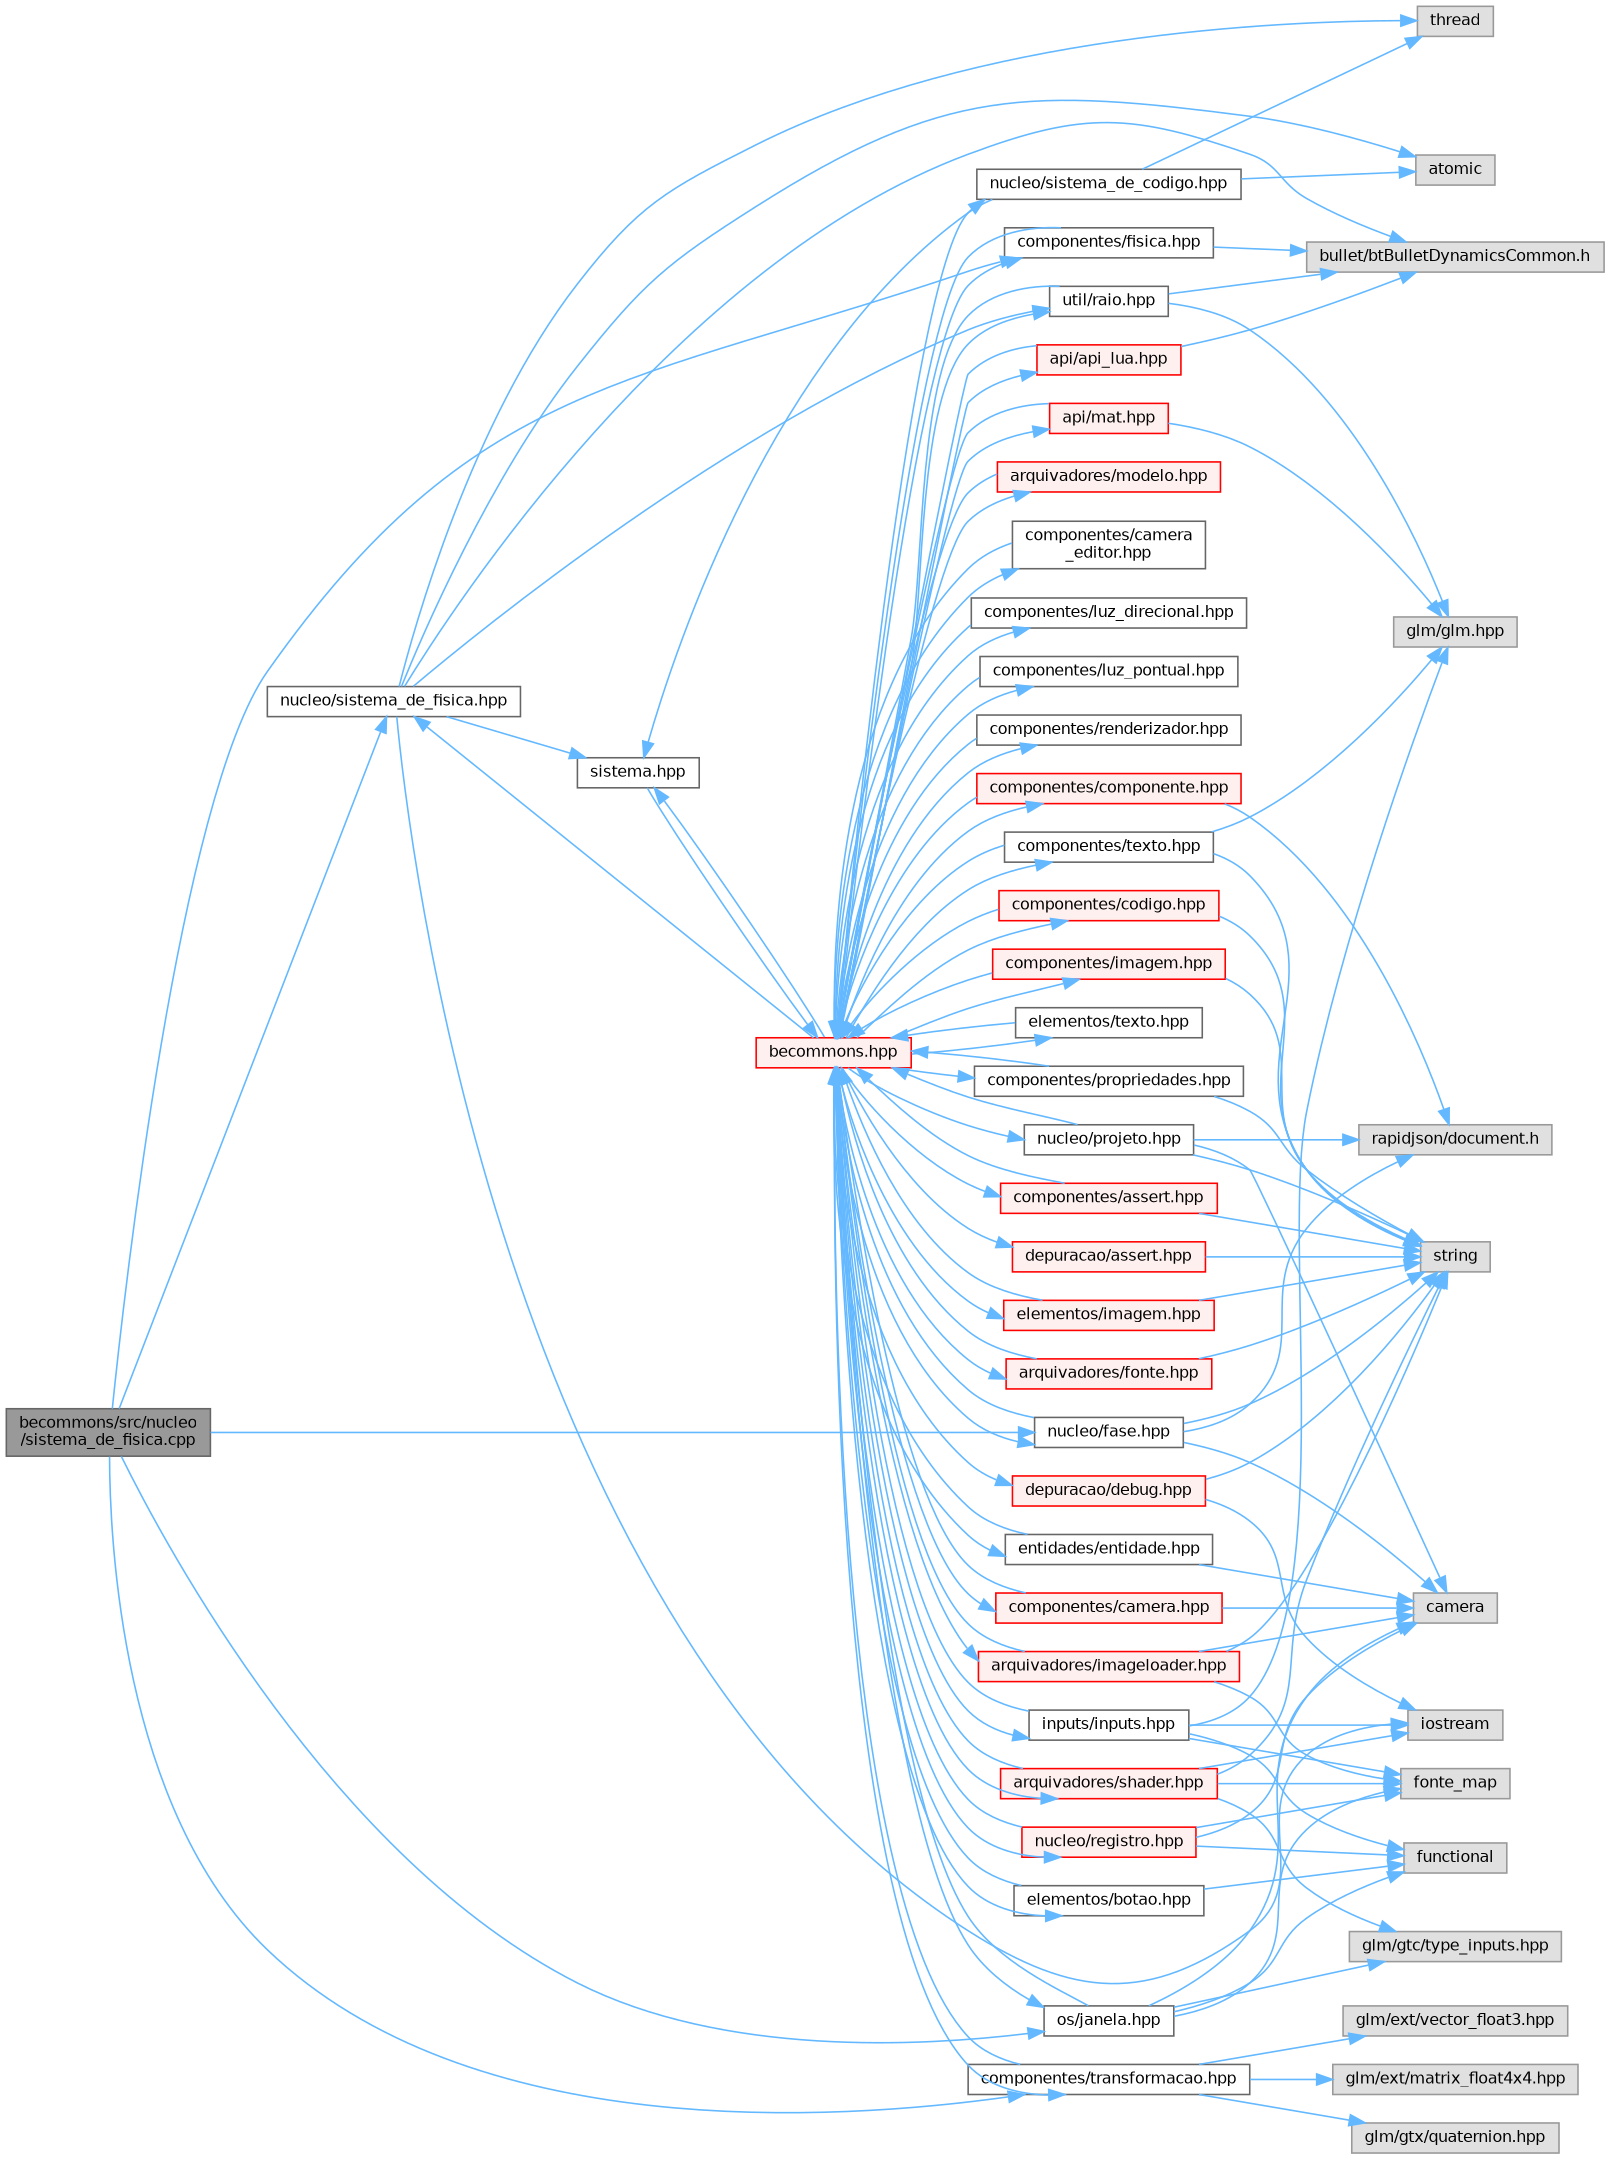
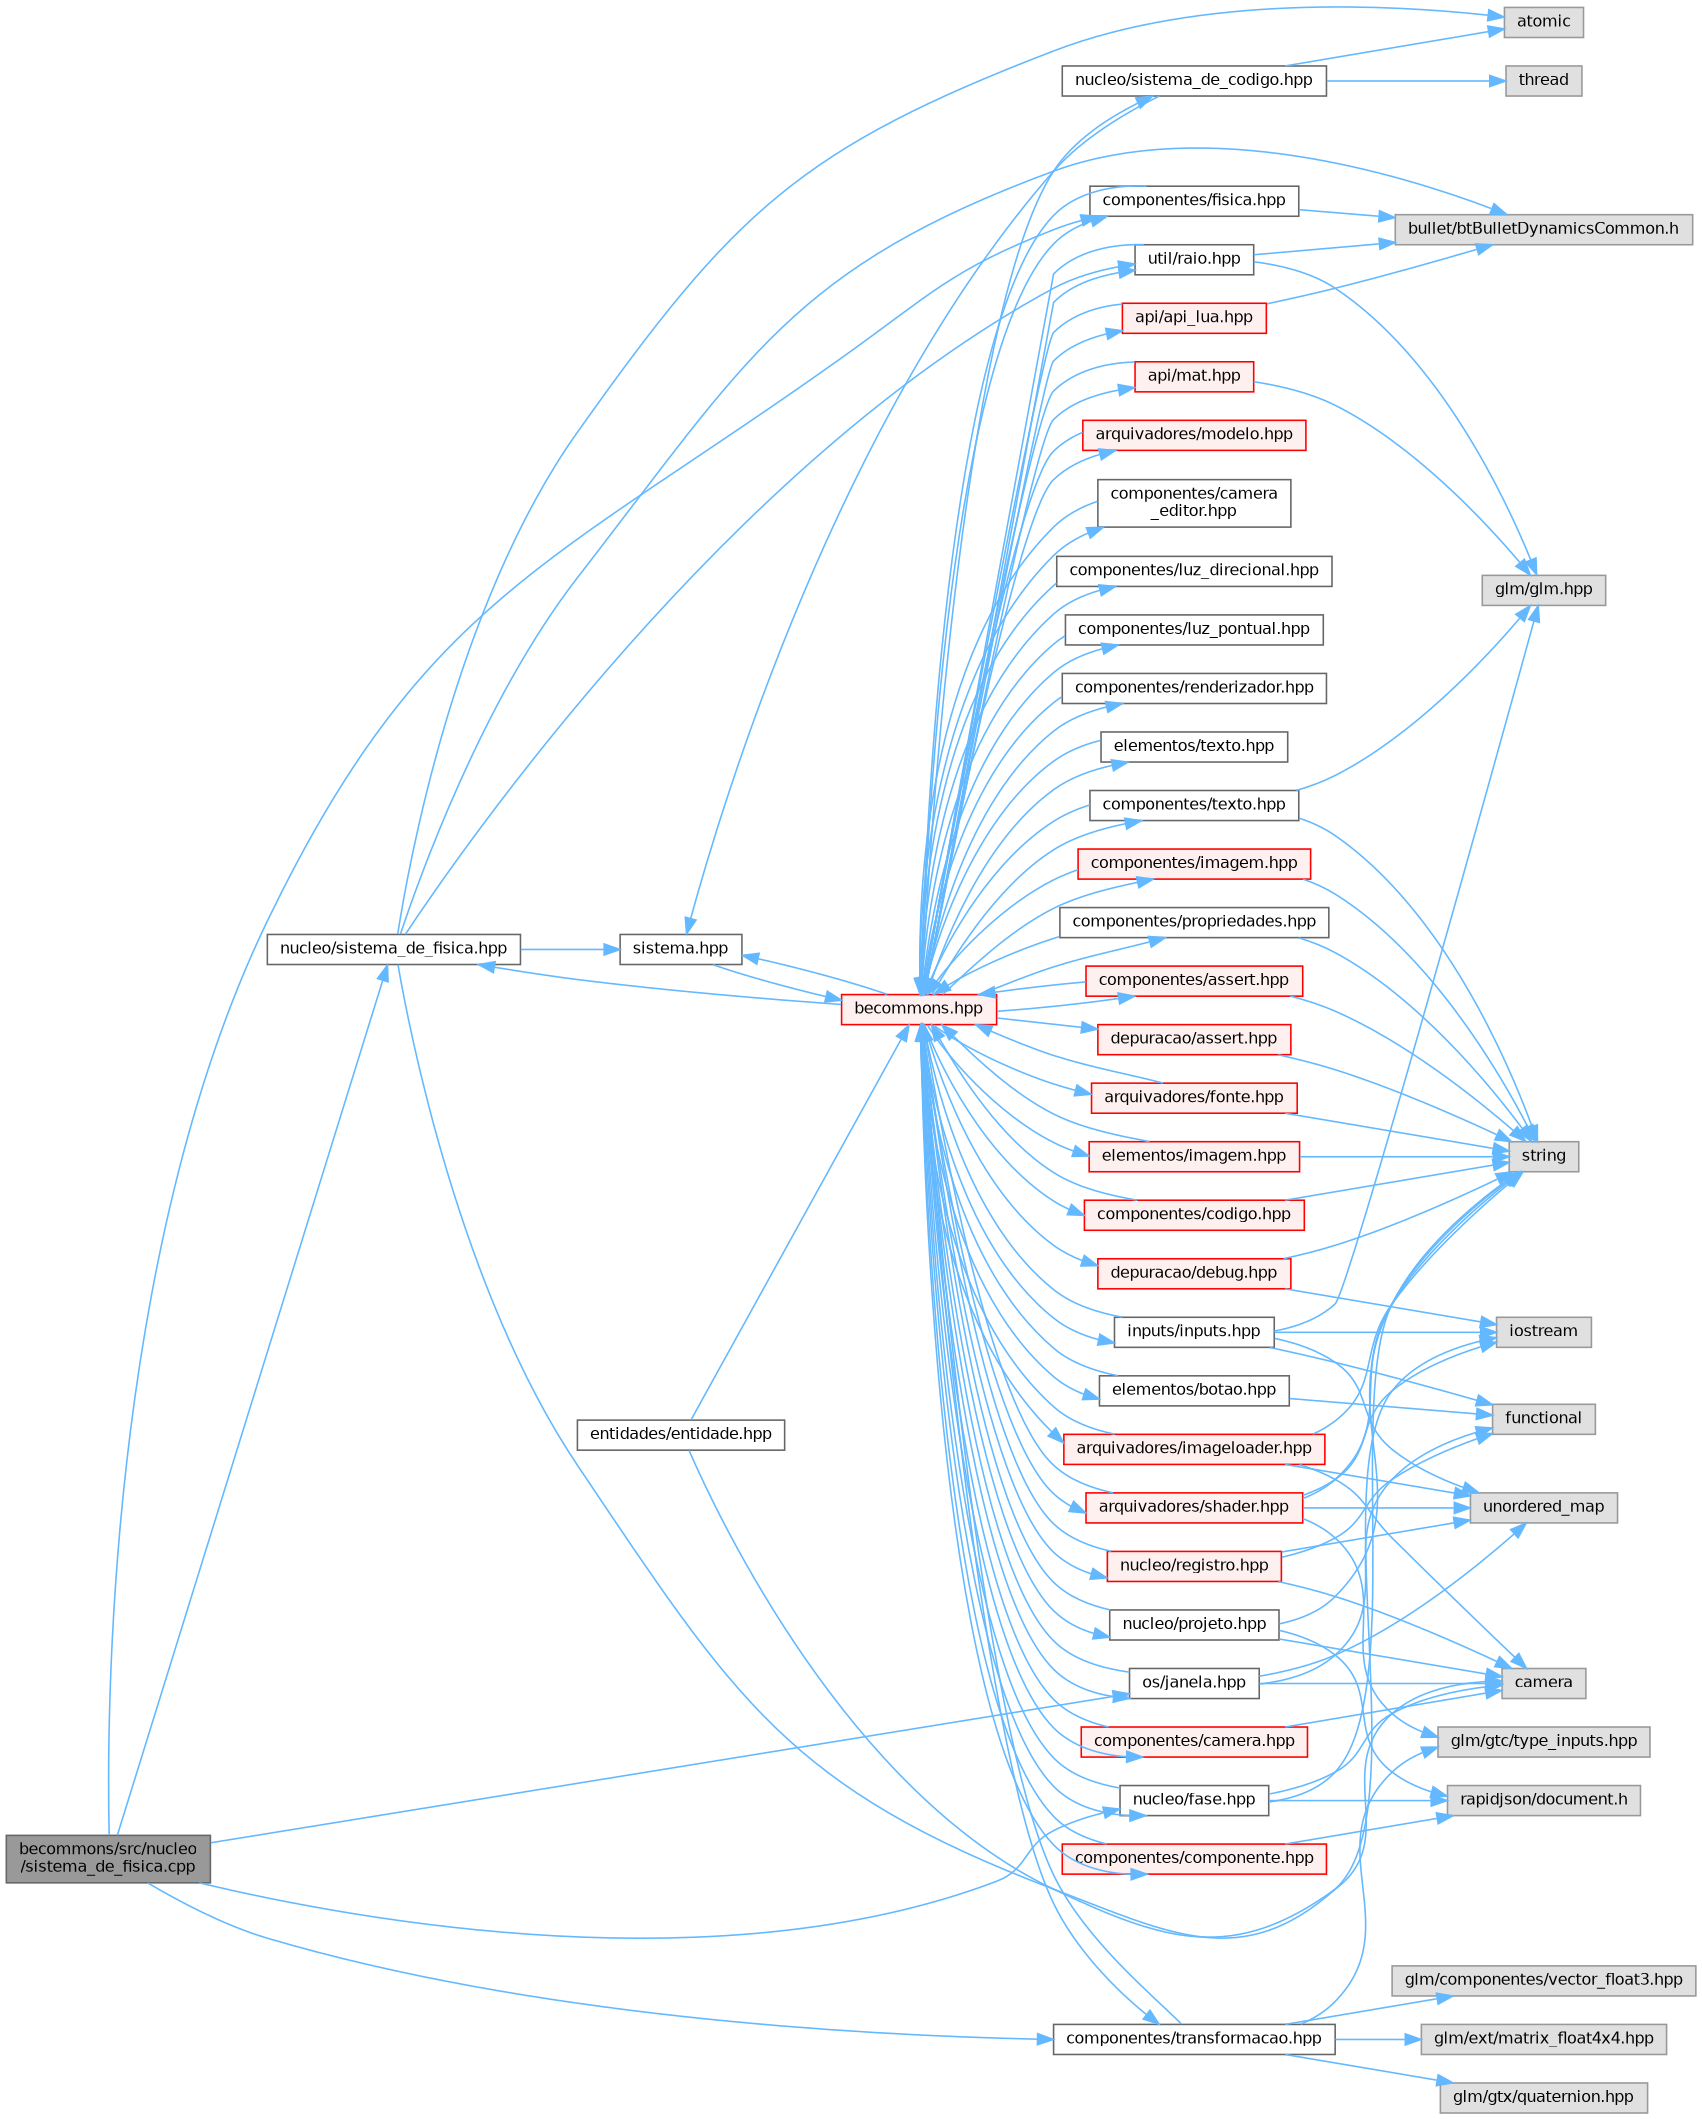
  digraph {
    rankdir=LR
    node [color=grey40 fillcolor=white fontname=Helvetica fontsize=10 shape=box style=filled]
    edge [color=steelblue1 fontname=Helvetica fontsize=10 labelfontname=Helvetica labelfontsize=10 style=solid]
    n1 [color=gray40 fillcolor=grey60 fontcolor=black height=0.2 label="becommons/src/nucleo\l/sistema_de_fisica.cpp" width=0.4]
    n2 [height=0.2 label="nucleo/sistema_de_fisica.hpp" width=0.4]
    n3 [height=0.2 label="componentes/fisica.hpp" width=0.4]
    n4 [height=0.2 label="componentes/transformacao.hpp" width=0.4]
    n5 [height=0.2 label="nucleo/fase.hpp" width=0.4]
    n6 [height=0.2 label="os/janela.hpp" width=0.4]
    n7 [height=0.2 label="sistema.hpp" width=0.4]
    n8 [color=grey60 fillcolor="#E0E0E0" height=0.2 label="bullet/btBulletDynamicsCommon.h" width=0.4]
    n9 [color=grey60 fillcolor="#E0E0E0" height=0.2 label=iostream width=0.4]
    n10 [color=grey60 fillcolor="#E0E0E0" height=0.2 label=thread width=0.4]
    n11 [color=grey60 fillcolor="#E0E0E0" height=0.2 label=atomic width=0.4]
    n12 [height=0.2 label="util/raio.hpp" width=0.4]
    n13 [color=red fillcolor="#FFF0F0" height=0.2 label="becommons.hpp" width=0.4]
    n14 [color=grey60 fillcolor="#E0E0E0" height=0.2 label="glm/gtc/type_inputs.hpp" width=0.4]
-   n15 [color=grey60 fillcolor="#E0E0E0" height=0.2 label="glm/ext/vector_float3.hpp" width=0.4]
+   n15 [color=grey60 fillcolor="#E0E0E0" height=0.2 label="glm/componentes/vector_float3.hpp" width=0.4]
    n16 [color=grey60 fillcolor="#E0E0E0" height=0.2 label="glm/ext/matrix_float4x4.hpp" width=0.4]
    n17 [color=grey60 fillcolor="#E0E0E0" height=0.2 label="glm/gtx/quaternion.hpp" width=0.4]
    n18 [color=grey60 fillcolor="#E0E0E0" height=0.2 label=string width=0.4]
    n19 [color=grey60 fillcolor="#E0E0E0" height=0.2 label=camera width=0.4]
    n20 [color=grey60 fillcolor="#E0E0E0" height=0.2 label="rapidjson/document.h" width=0.4]
-   n21 [color=grey60 fillcolor="#E0E0E0" height=0.2 label=fonte_map width=0.4]
+   n21 [color=grey60 fillcolor="#E0E0E0" height=0.2 label=unordered_map width=0.4]
    n22 [color=grey60 fillcolor="#E0E0E0" height=0.2 label=functional width=0.4]
    n23 [color=grey60 fillcolor="#E0E0E0" height=0.2 label="glm/glm.hpp" width=0.4]
    n24 [color=red fillcolor="#FFF0F0" height=0.2 label="api/api_lua.hpp" width=0.4]
    n25 [color=red fillcolor="#FFF0F0" height=0.2 label="api/mat.hpp" width=0.4]
    n26 [color=red fillcolor="#FFF0F0" height=0.2 label="arquivadores/fonte.hpp" width=0.4]
    n27 [color=red fillcolor="#FFF0F0" height=0.2 label="arquivadores/imageloader.hpp" width=0.4]
    n28 [color=red fillcolor="#FFF0F0" height=0.2 label="arquivadores/modelo.hpp" width=0.4]
    n29 [color=red fillcolor="#FFF0F0" height=0.2 label="arquivadores/shader.hpp" width=0.4]
    n30 [color=red fillcolor="#FFF0F0" height=0.2 label="componentes/camera.hpp" width=0.4]
    n31 [height=0.2 label="componentes/camera\l_editor.hpp" width=0.4]
    n32 [color=red fillcolor="#FFF0F0" height=0.2 label="componentes/codigo.hpp" width=0.4]
    n33 [color=red fillcolor="#FFF0F0" height=0.2 label="componentes/componente.hpp" width=0.4]
    n34 [color=red fillcolor="#FFF0F0" height=0.2 label="componentes/imagem.hpp" width=0.4]
    n35 [height=0.2 label="componentes/luz_direcional.hpp" width=0.4]
    n36 [height=0.2 label="componentes/luz_pontual.hpp" width=0.4]
    n37 [height=0.2 label="componentes/propriedades.hpp" width=0.4]
    n38 [height=0.2 label="componentes/renderizador.hpp" width=0.4]
    n39 [color=red fillcolor="#FFF0F0" height=0.2 label="componentes/assert.hpp" width=0.4]
    n40 [height=0.2 label="componentes/texto.hpp" width=0.4]
    n41 [color=red fillcolor="#FFF0F0" height=0.2 label="depuracao/debug.hpp" width=0.4]
    n42 [color=red fillcolor="#FFF0F0" height=0.2 label="depuracao/assert.hpp" width=0.4]
    n43 [height=0.2 label="elementos/botao.hpp" width=0.4]
    n44 [color=red fillcolor="#FFF0F0" height=0.2 label="elementos/imagem.hpp" width=0.4]
    n45 [height=0.2 label="elementos/texto.hpp" width=0.4]
    n46 [height=0.2 label="entidades/entidade.hpp" width=0.4]
    n47 [height=0.2 label="inputs/inputs.hpp" width=0.4]
    n48 [height=0.2 label="nucleo/projeto.hpp" width=0.4]
    n49 [color=red fillcolor="#FFF0F0" height=0.2 label="nucleo/registro.hpp" width=0.4]
    n50 [height=0.2 label="nucleo/sistema_de_codigo.hpp" width=0.4]
    n1 -> n2
    n1 -> n3
    n1 -> n4
    n1 -> n5
    n1 -> n6
    n2 -> n7
    n2 -> n8
    n2 -> n9
-   n2 -> n10
    n2 -> n11
    n2 -> n12
    n3 -> n8
    n3 -> n13
    n4 -> n13
-   n6 -> n14
+   n4 -> n14
    n4 -> n15
    n4 -> n16
    n4 -> n17
    n5 -> n13
    n5 -> n18
    n5 -> n19
    n5 -> n20
    n6 -> n13
    n6 -> n19
    n6 -> n21
    n6 -> n22
    n7 -> n13
    n12 -> n8
    n12 -> n13
    n12 -> n23
    n13 -> n2
    n13 -> n3
    n13 -> n4
    n13 -> n5
    n13 -> n6
    n13 -> n7
    n13 -> n12
    n13 -> n24
    n13 -> n25
    n13 -> n26
    n13 -> n27
    n13 -> n28
    n13 -> n29
    n13 -> n30
    n13 -> n31
    n13 -> n32
    n13 -> n33
    n13 -> n34
    n13 -> n35
    n13 -> n36
    n13 -> n37
    n13 -> n38
    n13 -> n39
    n13 -> n40
    n13 -> n41
    n13 -> n42
    n13 -> n43
    n13 -> n44
    n13 -> n45
-   n13 -> n46
    n13 -> n47
    n13 -> n48
    n13 -> n49
    n13 -> n50
    n24 -> n8
    n24 -> n13
    n25 -> n13
    n25 -> n23
    n26 -> n13
    n26 -> n18
    n27 -> n13
    n27 -> n18
    n27 -> n19
    n27 -> n21
    n28 -> n13
    n29 -> n9
    n29 -> n13
    n29 -> n14
    n29 -> n18
    n29 -> n21
    n30 -> n13
    n30 -> n19
    n31 -> n13
    n32 -> n13
    n32 -> n18
    n33 -> n13
    n33 -> n20
    n34 -> n13
    n34 -> n18
    n35 -> n13
    n36 -> n13
    n37 -> n13
    n37 -> n18
    n38 -> n13
    n39 -> n13
    n39 -> n18
    n40 -> n13
    n40 -> n18
    n40 -> n23
    n41 -> n9
    n41 -> n18
    n42 -> n18
    n43 -> n13
    n43 -> n22
    n44 -> n13
    n44 -> n18
    n45 -> n13
    n46 -> n13
    n46 -> n19
    n47 -> n9
    n47 -> n13
    n47 -> n21
    n47 -> n22
    n47 -> n23
    n48 -> n13
    n48 -> n18
    n48 -> n19
    n48 -> n20
    n49 -> n13
    n49 -> n19
    n49 -> n21
    n49 -> n22
    n50 -> n7
    n50 -> n10
    n50 -> n11
  }
